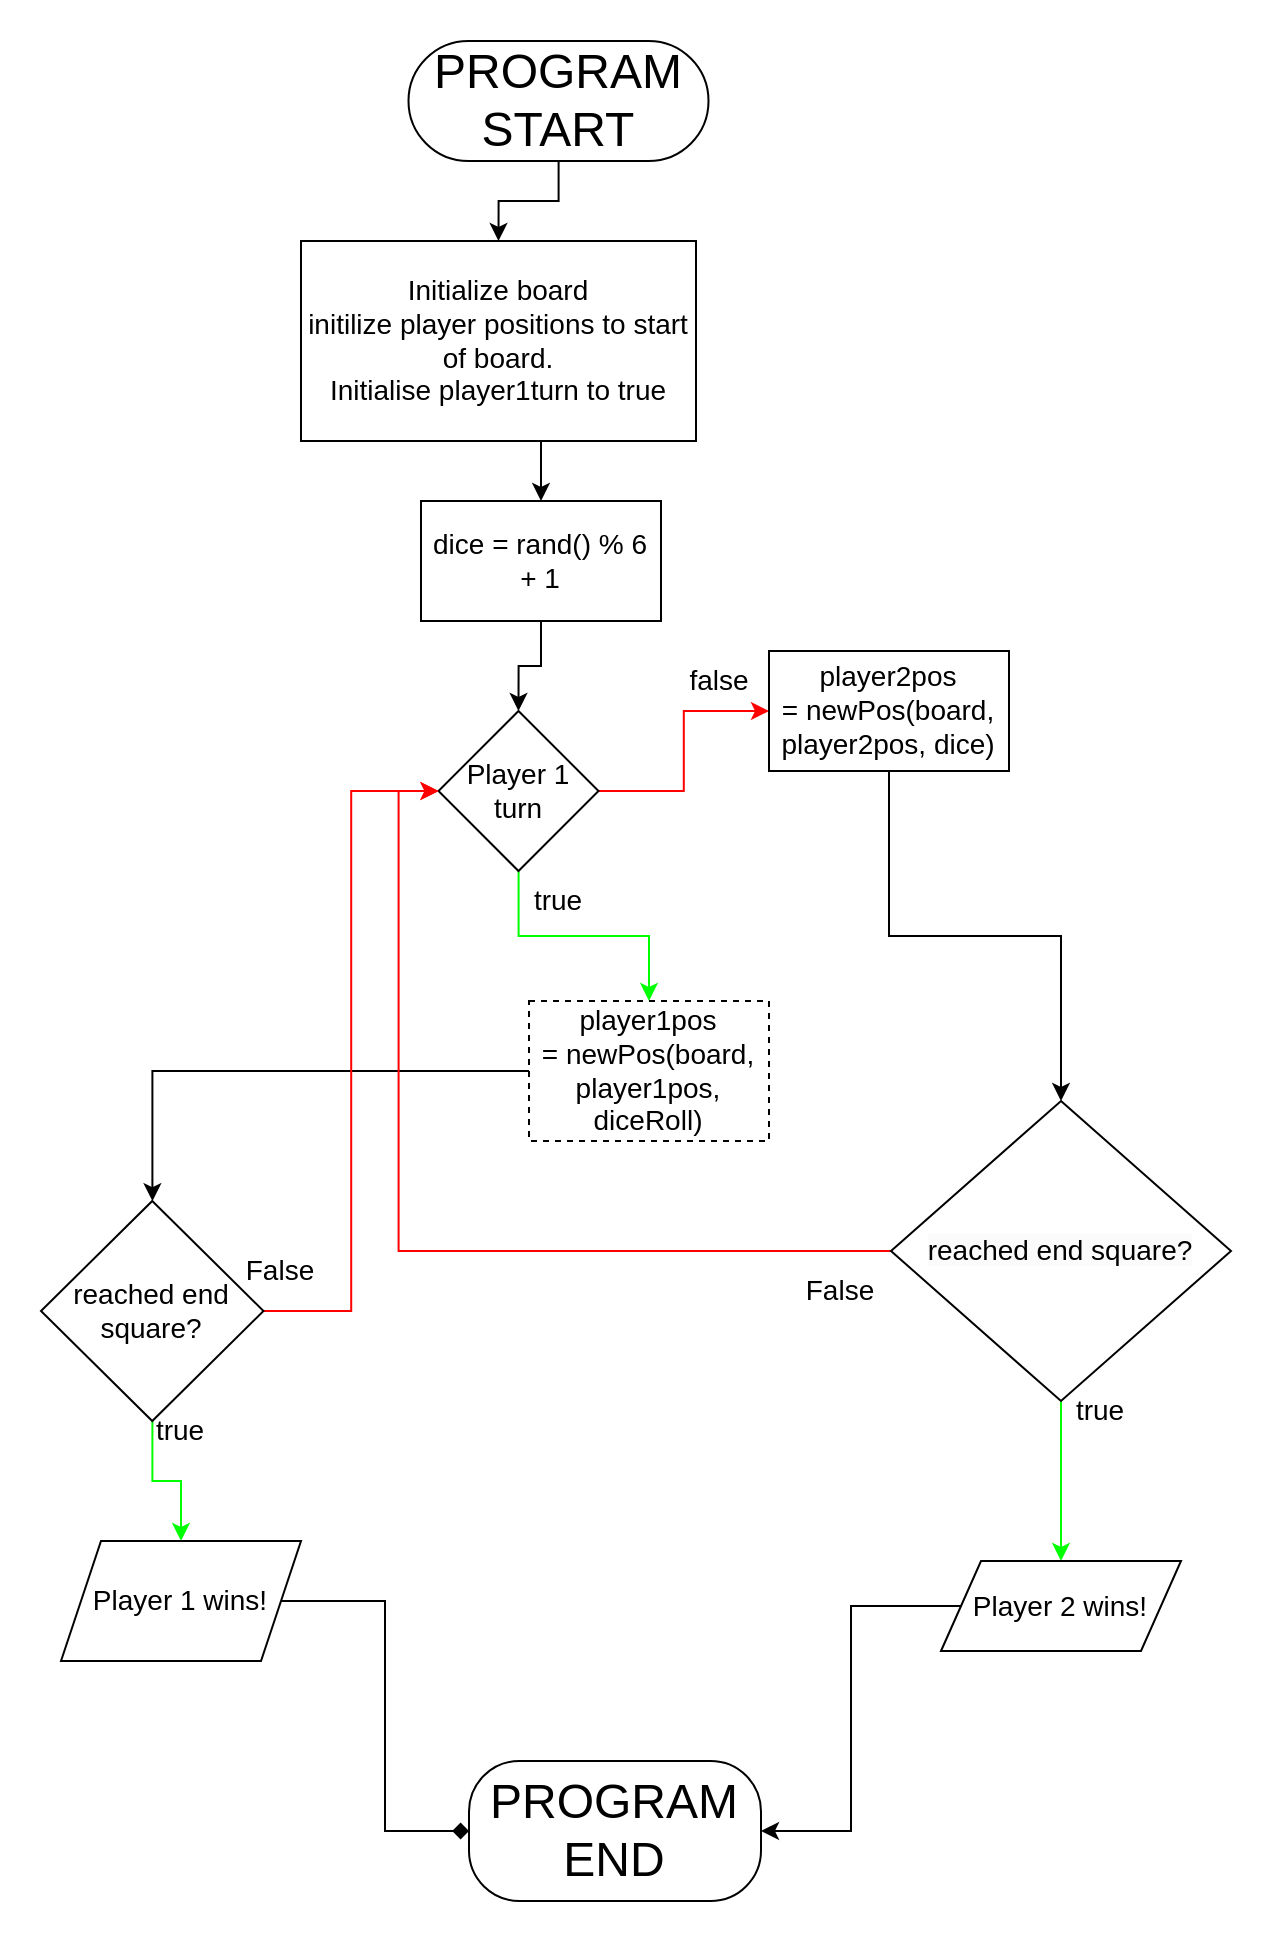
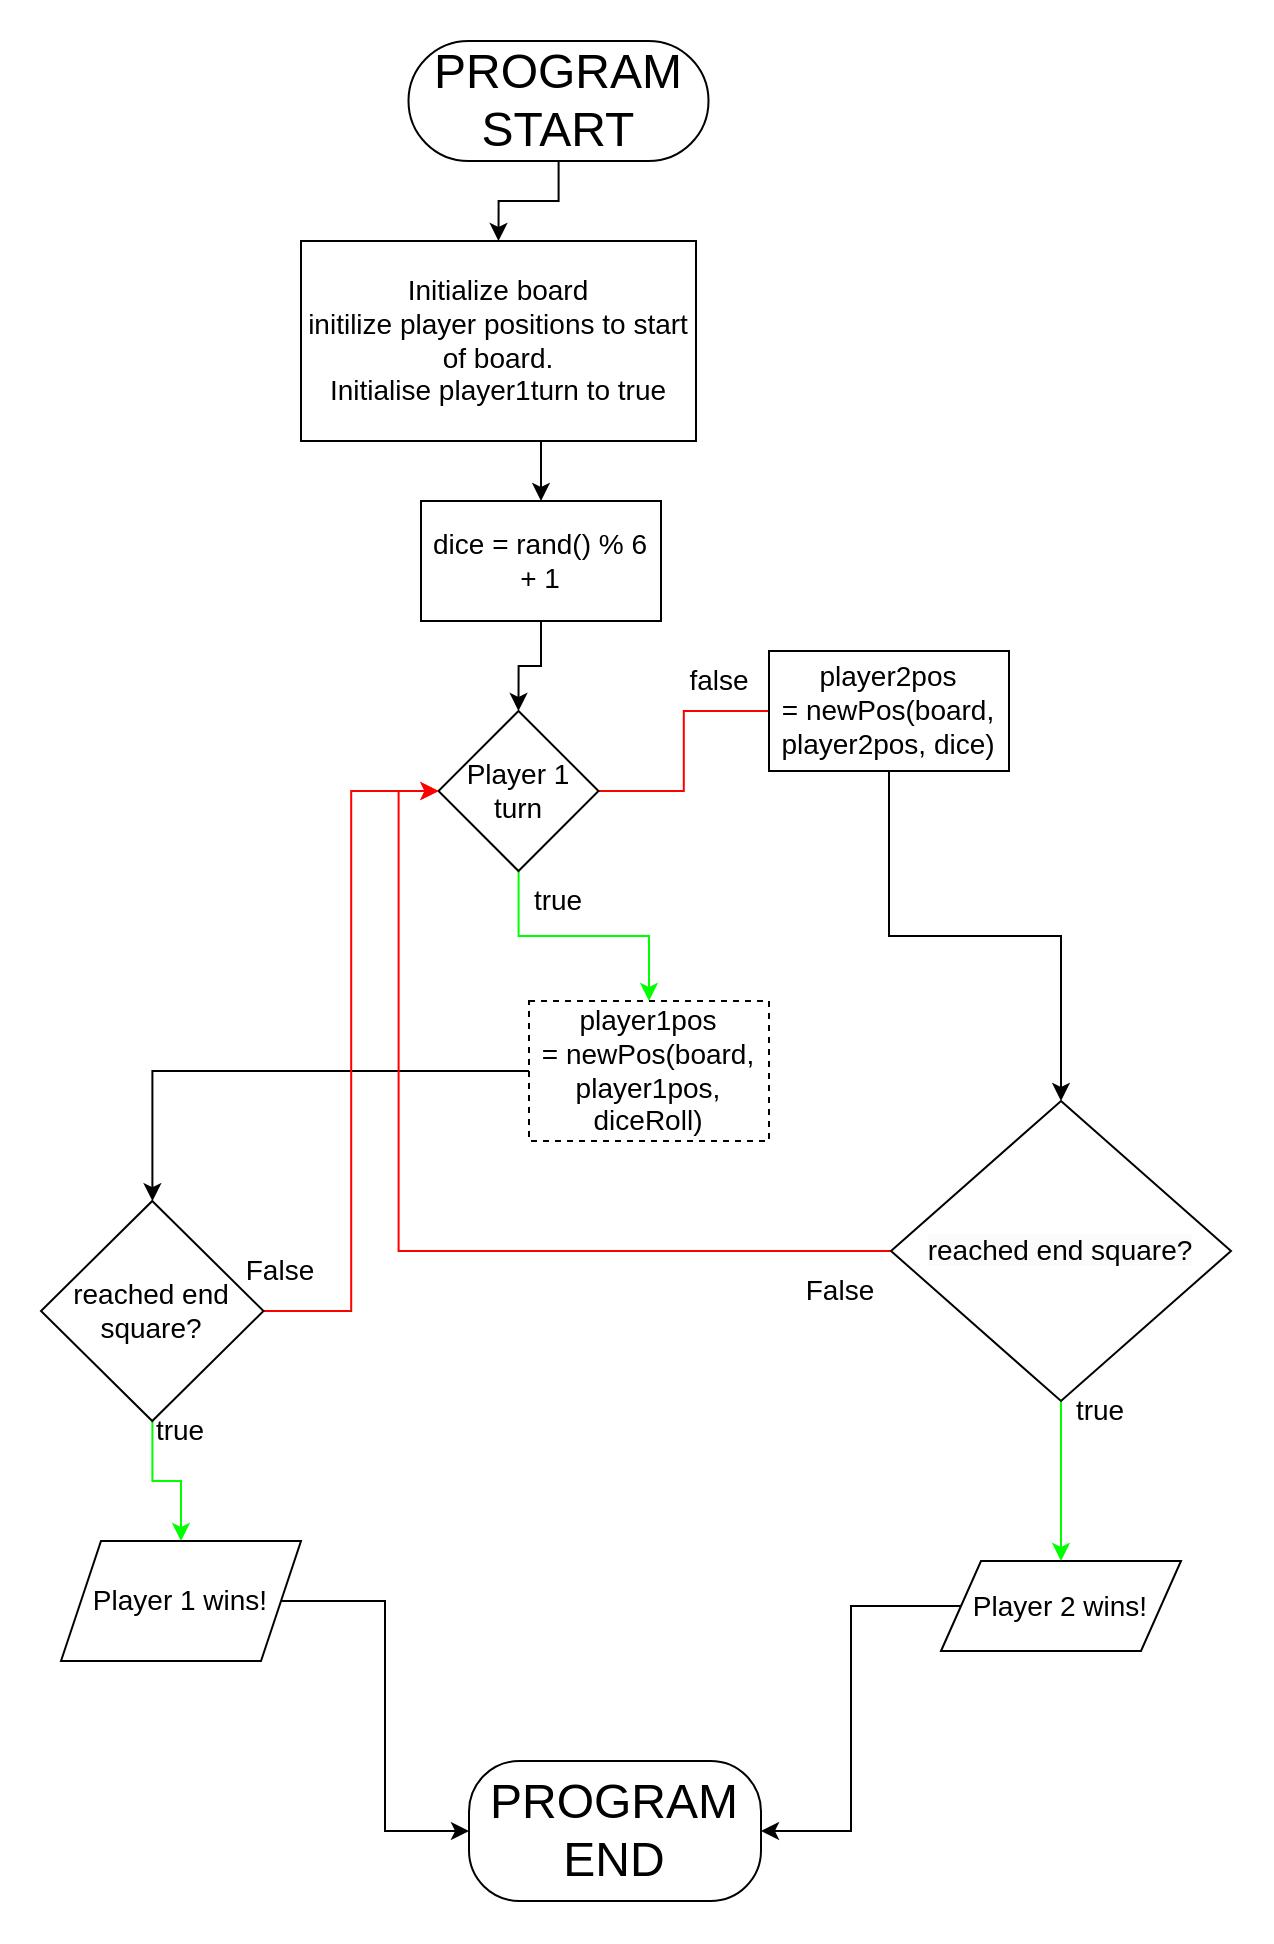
  <mxCell id="0" />
  <mxCell id="1" parent="0" />
  <mxCell id="2" value="" style="edgeStyle=orthogonalEdgeStyle;rounded=0;orthogonalLoop=1;jettySize=auto;html=1;entryX=0.5;entryY=0;entryDx=0;entryDy=0;" edge="1" parent="1" source="3" target="5"><mxGeometry relative="1" as="geometry"><mxPoint x="240" y="170" as="targetPoint" /></mxGeometry></mxCell>
  <mxCell id="3" value="&lt;font style=&quot;font-size: 24px;&quot;&gt;PROGRAM START&lt;/font&gt;" style="rounded=1;whiteSpace=wrap;html=1;arcSize=50;" vertex="1" parent="1"><mxGeometry x="203.75" y="20" width="150" height="60" as="geometry" /></mxCell>
  <mxCell id="4" style="edgeStyle=orthogonalEdgeStyle;rounded=0;orthogonalLoop=1;jettySize=auto;html=1;entryX=0.5;entryY=0;entryDx=0;entryDy=0;" edge="1" parent="1" source="5" target="12"><mxGeometry relative="1" as="geometry"><Array as="points"><mxPoint x="269" y="210" /><mxPoint x="294" y="210" /></Array></mxGeometry></mxCell>
  <mxCell id="5" value="&lt;font style=&quot;font-size: 14px;&quot;&gt;Initialize board&lt;br&gt;initilize player positions to start of board.&lt;br&gt;Initialise player1turn to true&lt;/font&gt;" style="rounded=0;whiteSpace=wrap;html=1;" vertex="1" parent="1"><mxGeometry x="150" y="120" width="197.5" height="100" as="geometry" /></mxCell>
  <mxCell id="6" style="edgeStyle=orthogonalEdgeStyle;rounded=0;orthogonalLoop=1;jettySize=auto;html=1;entryX=0.5;entryY=0;entryDx=0;entryDy=0;fillColor=#00FF00;strokeColor=#00FF00;" edge="1" parent="1" source="8" target="10"><mxGeometry relative="1" as="geometry" /></mxCell>
- <mxCell id="7" style="edgeStyle=orthogonalEdgeStyle;rounded=0;orthogonalLoop=1;jettySize=auto;html=1;entryX=0;entryY=0.5;entryDx=0;entryDy=0;fillColor=#FFFFFF;strokeColor=#FF0000;" edge="1" parent="1" source="8" target="15"><mxGeometry relative="1" as="geometry" /></mxCell>
+ <mxCell id="7" style="edgeStyle=orthogonalEdgeStyle;rounded=0;orthogonalLoop=1;jettySize=auto;html=1;entryX=0;entryY=0.5;entryDx=0;entryDy=0;fillColor=#FFFFFF;strokeColor=#FF0000;endArrow=none;" edge="1" parent="1" source="8" target="15"><mxGeometry relative="1" as="geometry" /></mxCell>
  <mxCell id="8" value="&lt;font style=&quot;font-size: 14px;&quot;&gt;Player 1 turn&lt;/font&gt;" style="rhombus;whiteSpace=wrap;html=1;rounded=0;" vertex="1" parent="1"><mxGeometry x="218.75" y="355" width="80" height="80" as="geometry" /></mxCell>
  <mxCell id="9" style="edgeStyle=orthogonalEdgeStyle;rounded=0;orthogonalLoop=1;jettySize=auto;html=1;" edge="1" parent="1" source="10" target="19"><mxGeometry relative="1" as="geometry"><mxPoint x="283.75" y="520" as="targetPoint" /></mxGeometry></mxCell>
  <mxCell id="10" value="&lt;font style=&quot;font-size: 14px;&quot;&gt;player1pos =&amp;nbsp;newPos(board, player1pos, diceRoll)&lt;/font&gt;" style="whiteSpace=wrap;html=1;rounded=0;dashed=1;" vertex="1" parent="1"><mxGeometry x="264" y="500" width="120" height="70" as="geometry" /></mxCell>
  <mxCell id="11" style="edgeStyle=orthogonalEdgeStyle;rounded=0;orthogonalLoop=1;jettySize=auto;html=1;entryX=0.5;entryY=0;entryDx=0;entryDy=0;" edge="1" parent="1" source="12" target="8"><mxGeometry relative="1" as="geometry" /></mxCell>
  <mxCell id="12" value="&lt;font style=&quot;font-size: 14px;&quot;&gt;dice = rand() % 6 + 1&lt;/font&gt;" style="whiteSpace=wrap;html=1;rounded=0;" vertex="1" parent="1"><mxGeometry x="210" y="250" width="120" height="60" as="geometry" /></mxCell>
  <mxCell id="13" value="&lt;font style=&quot;font-size: 14px;&quot;&gt;true&lt;/font&gt;" style="text;html=1;strokeColor=none;fillColor=none;align=center;verticalAlign=middle;whiteSpace=wrap;rounded=0;" vertex="1" parent="1"><mxGeometry x="248.75" y="435" width="60" height="30" as="geometry" /></mxCell>
  <mxCell id="14" style="edgeStyle=orthogonalEdgeStyle;rounded=0;orthogonalLoop=1;jettySize=auto;html=1;" edge="1" parent="1" source="15" target="22"><mxGeometry relative="1" as="geometry" /></mxCell>
  <mxCell id="15" value="&lt;font style=&quot;font-size: 14px;&quot;&gt;player2pos =&amp;nbsp;newPos(board, player2pos, dice)&lt;/font&gt;" style="whiteSpace=wrap;html=1;rounded=0;" vertex="1" parent="1"><mxGeometry x="384" y="325" width="120" height="60" as="geometry" /></mxCell>
  <mxCell id="16" value="&lt;font style=&quot;font-size: 14px;&quot;&gt;false&lt;/font&gt;" style="text;html=1;align=center;verticalAlign=middle;resizable=0;points=[];autosize=1;strokeColor=none;fillColor=none;" vertex="1" parent="1"><mxGeometry x="334" y="325" width="50" height="30" as="geometry" /></mxCell>
  <mxCell id="17" style="edgeStyle=orthogonalEdgeStyle;rounded=0;orthogonalLoop=1;jettySize=auto;html=1;entryX=0;entryY=0.5;entryDx=0;entryDy=0;strokeColor=#FF0000;" edge="1" parent="1" source="19" target="8"><mxGeometry relative="1" as="geometry" /></mxCell>
  <mxCell id="18" style="edgeStyle=orthogonalEdgeStyle;rounded=0;orthogonalLoop=1;jettySize=auto;html=1;entryX=0.5;entryY=0;entryDx=0;entryDy=0;strokeColor=#00FF00;fillColor=#00FF00;" edge="1" parent="1" source="19" target="28"><mxGeometry relative="1" as="geometry" /></mxCell>
  <mxCell id="19" value="&lt;font style=&quot;font-size: 14px;&quot;&gt;reached end square?&lt;/font&gt;" style="rhombus;whiteSpace=wrap;html=1;" vertex="1" parent="1"><mxGeometry x="20" y="600" width="111.25" height="110" as="geometry" /></mxCell>
  <mxCell id="20" style="edgeStyle=orthogonalEdgeStyle;rounded=0;orthogonalLoop=1;jettySize=auto;html=1;entryX=0;entryY=0.5;entryDx=0;entryDy=0;strokeColor=#FF0000;" edge="1" parent="1" source="22" target="8"><mxGeometry relative="1" as="geometry" /></mxCell>
  <mxCell id="21" style="edgeStyle=orthogonalEdgeStyle;rounded=0;orthogonalLoop=1;jettySize=auto;html=1;entryX=0.5;entryY=0;entryDx=0;entryDy=0;strokeColor=#00FF00;fillColor=#00FF00;" edge="1" parent="1" source="22" target="26"><mxGeometry relative="1" as="geometry" /></mxCell>
  <mxCell id="22" value="&lt;font style=&quot;font-size: 14px;&quot;&gt;&lt;span style=&quot;color: rgb(0, 0, 0); font-family: Helvetica; font-style: normal; font-variant-ligatures: normal; font-variant-caps: normal; font-weight: 400; letter-spacing: normal; orphans: 2; text-align: center; text-indent: 0px; text-transform: none; widows: 2; word-spacing: 0px; -webkit-text-stroke-width: 0px; background-color: rgb(251, 251, 251); text-decoration-thickness: initial; text-decoration-style: initial; text-decoration-color: initial; float: none; display: inline !important;&quot;&gt;reached end square?&lt;/span&gt;&lt;br&gt;&lt;/font&gt;" style="rhombus;whiteSpace=wrap;html=1;" vertex="1" parent="1"><mxGeometry x="445" y="550" width="170" height="150" as="geometry" /></mxCell>
  <mxCell id="23" value="&lt;font style=&quot;font-size: 14px;&quot;&gt;False&lt;/font&gt;" style="text;html=1;strokeColor=none;fillColor=none;align=center;verticalAlign=middle;whiteSpace=wrap;rounded=0;" vertex="1" parent="1"><mxGeometry x="390" y="630" width="60" height="30" as="geometry" /></mxCell>
  <mxCell id="24" value="&lt;font style=&quot;font-size: 14px;&quot;&gt;False&lt;/font&gt;" style="text;html=1;strokeColor=none;fillColor=none;align=center;verticalAlign=middle;whiteSpace=wrap;rounded=0;" vertex="1" parent="1"><mxGeometry x="110" y="620" width="60" height="30" as="geometry" /></mxCell>
  <mxCell id="25" style="edgeStyle=orthogonalEdgeStyle;rounded=0;orthogonalLoop=1;jettySize=auto;html=1;entryX=1;entryY=0.5;entryDx=0;entryDy=0;strokeColor=#000000;fillColor=#00FF00;" edge="1" parent="1" source="26" target="29"><mxGeometry relative="1" as="geometry" /></mxCell>
  <mxCell id="26" value="&lt;font style=&quot;font-size: 14px;&quot;&gt;Player 2 wins!&lt;/font&gt;" style="shape=parallelogram;perimeter=parallelogramPerimeter;whiteSpace=wrap;html=1;fixedSize=1;" vertex="1" parent="1"><mxGeometry x="470" y="780" width="120" height="45" as="geometry" /></mxCell>
- <mxCell id="27" style="edgeStyle=orthogonalEdgeStyle;rounded=0;orthogonalLoop=1;jettySize=auto;html=1;entryX=0;entryY=0.5;entryDx=0;entryDy=0;strokeColor=#000000;fillColor=#00FF00;endArrow=diamond;" edge="1" parent="1" source="28" target="29"><mxGeometry relative="1" as="geometry" /></mxCell>
+ <mxCell id="27" style="edgeStyle=orthogonalEdgeStyle;rounded=0;orthogonalLoop=1;jettySize=auto;html=1;entryX=0;entryY=0.5;entryDx=0;entryDy=0;strokeColor=#000000;fillColor=#00FF00;" edge="1" parent="1" source="28" target="29"><mxGeometry relative="1" as="geometry" /></mxCell>
  <mxCell id="28" value="&lt;font style=&quot;font-size: 14px;&quot;&gt;Player 1 wins!&lt;/font&gt;" style="shape=parallelogram;perimeter=parallelogramPerimeter;whiteSpace=wrap;html=1;fixedSize=1;" vertex="1" parent="1"><mxGeometry x="30" y="770" width="120" height="60" as="geometry" /></mxCell>
  <mxCell id="29" value="&lt;font style=&quot;font-size: 24px;&quot;&gt;PROGRAM END&lt;/font&gt;" style="rounded=1;whiteSpace=wrap;html=1;arcSize=36;" vertex="1" parent="1"><mxGeometry x="234" y="880" width="146" height="70" as="geometry" /></mxCell>
  <mxCell id="30" value="&lt;font style=&quot;font-size: 14px;&quot;&gt;true&lt;/font&gt;" style="text;html=1;strokeColor=none;fillColor=none;align=center;verticalAlign=middle;whiteSpace=wrap;rounded=0;" vertex="1" parent="1"><mxGeometry x="520" y="690" width="60" height="30" as="geometry" /></mxCell>
  <mxCell id="31" value="&lt;font style=&quot;font-size: 14px;&quot;&gt;true&lt;/font&gt;" style="text;html=1;strokeColor=none;fillColor=none;align=center;verticalAlign=middle;whiteSpace=wrap;rounded=0;" vertex="1" parent="1"><mxGeometry x="60" y="700" width="60" height="30" as="geometry" /></mxCell>
